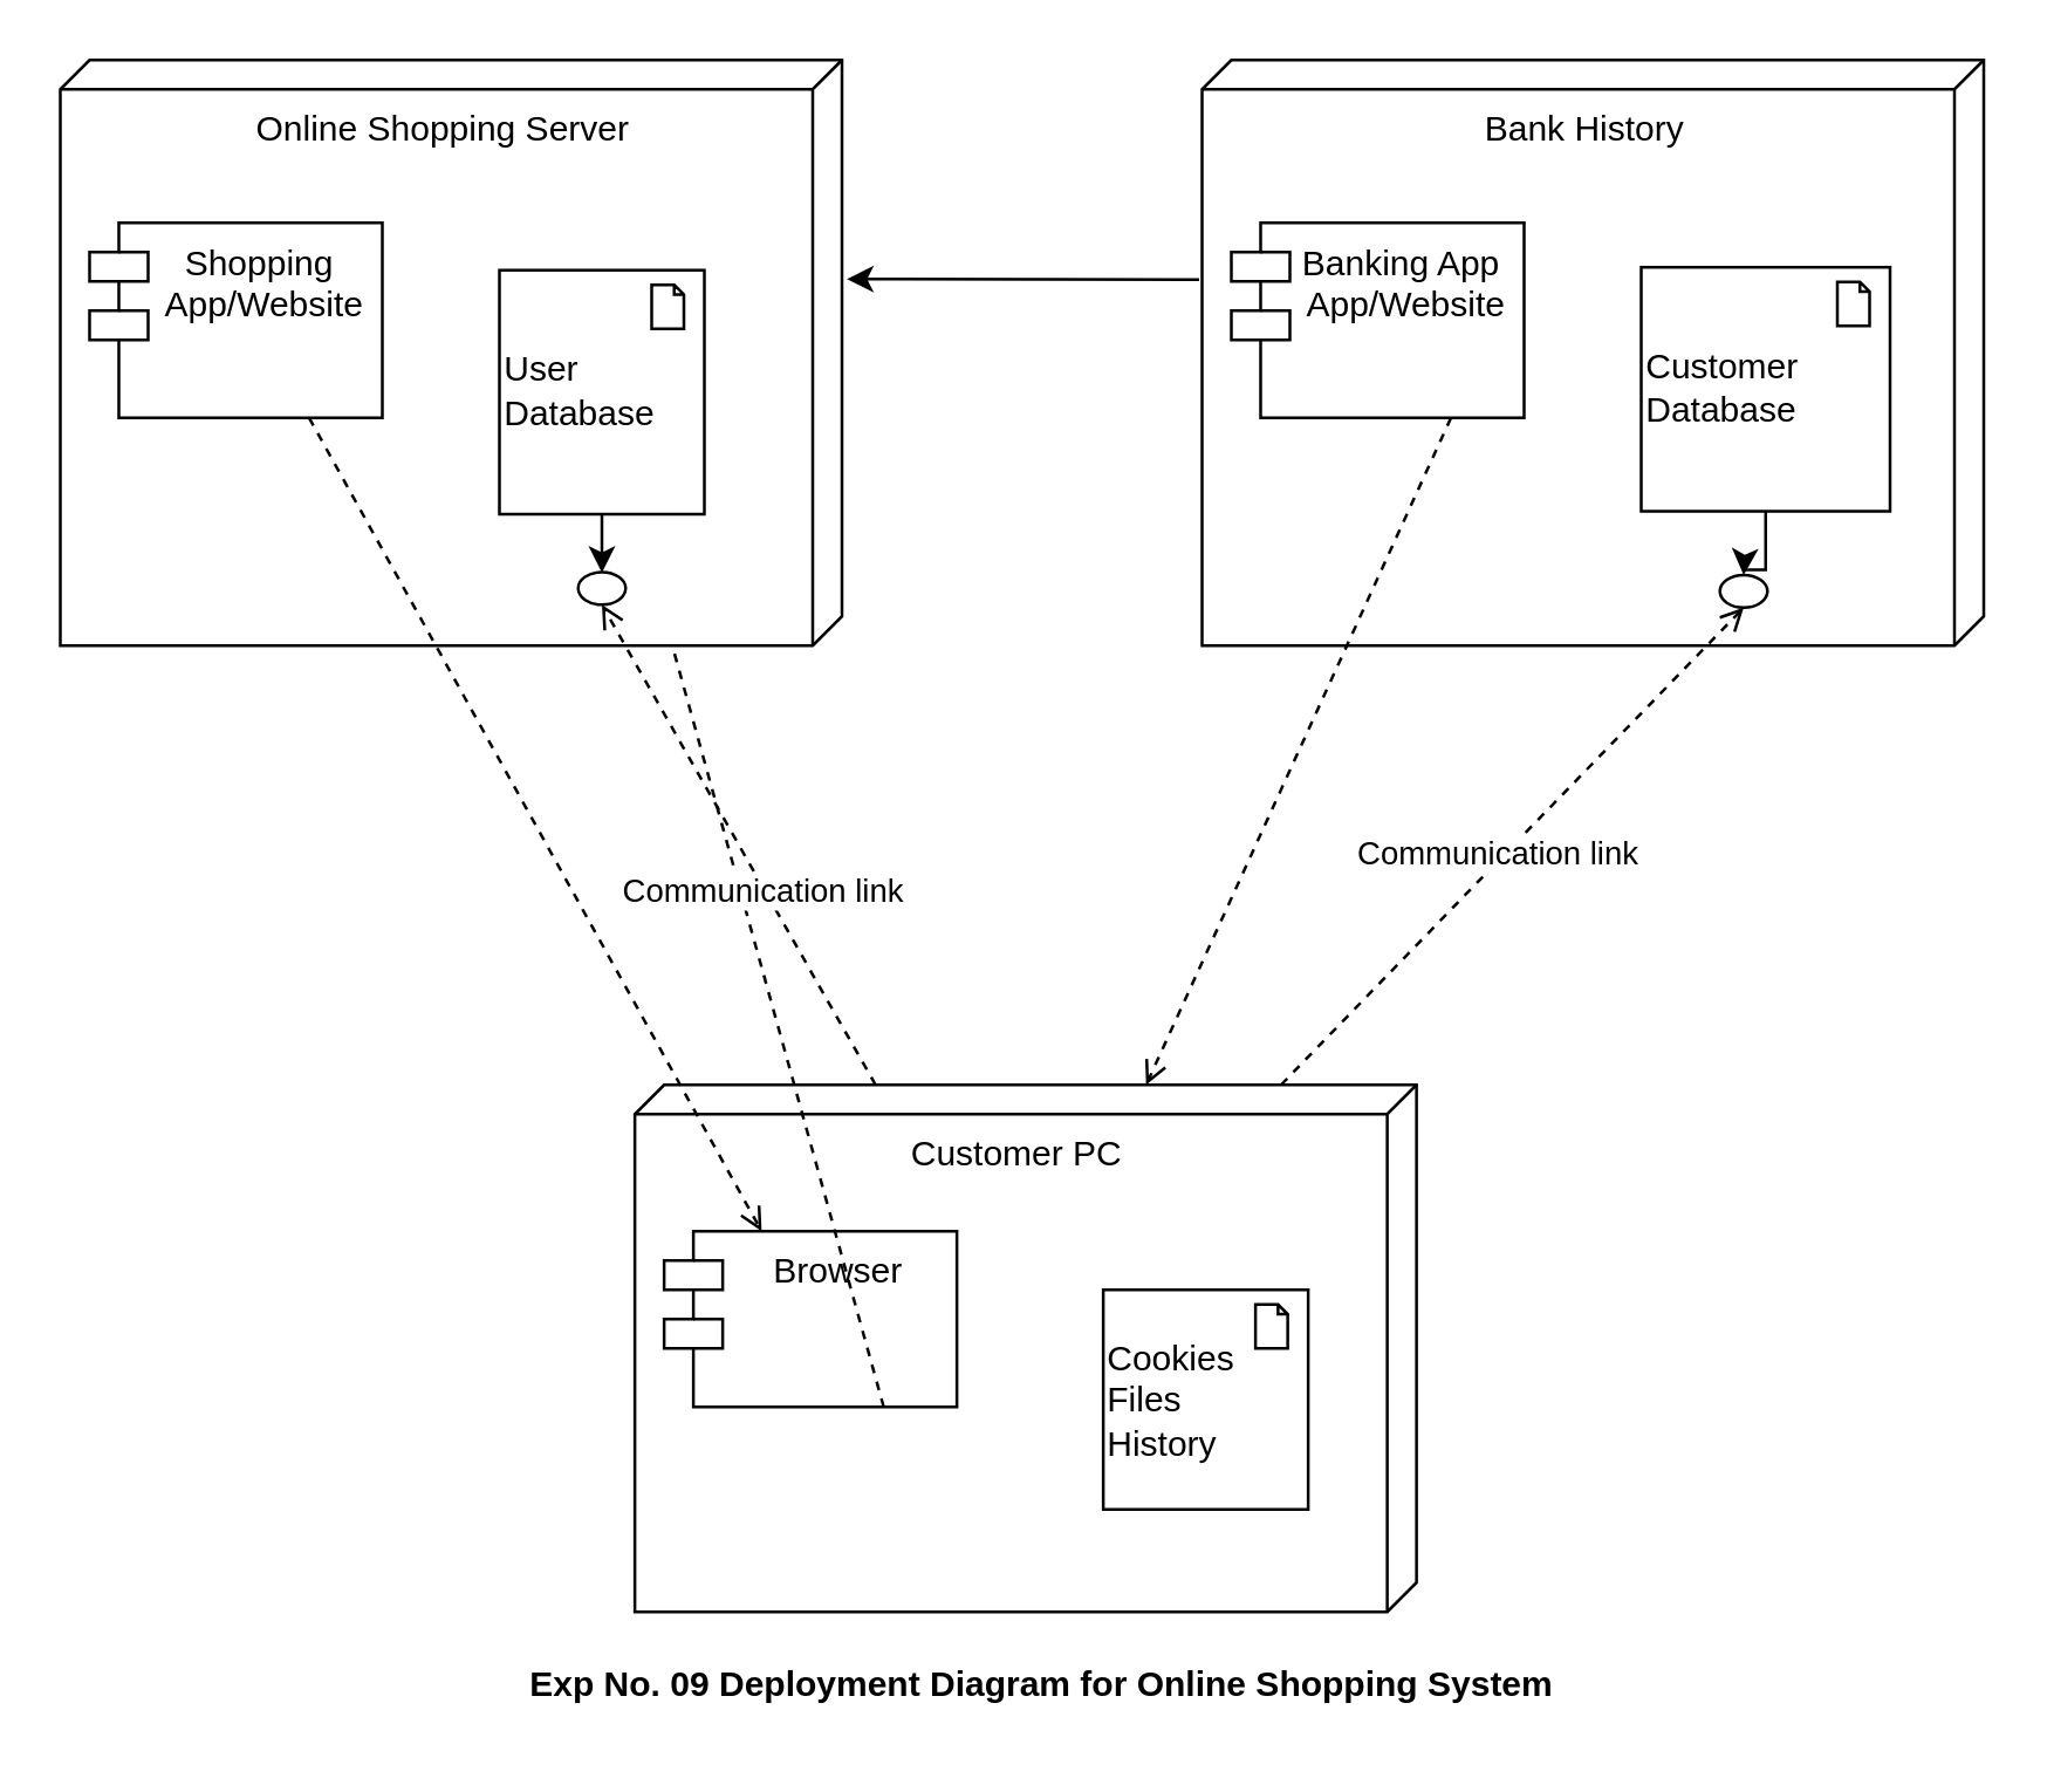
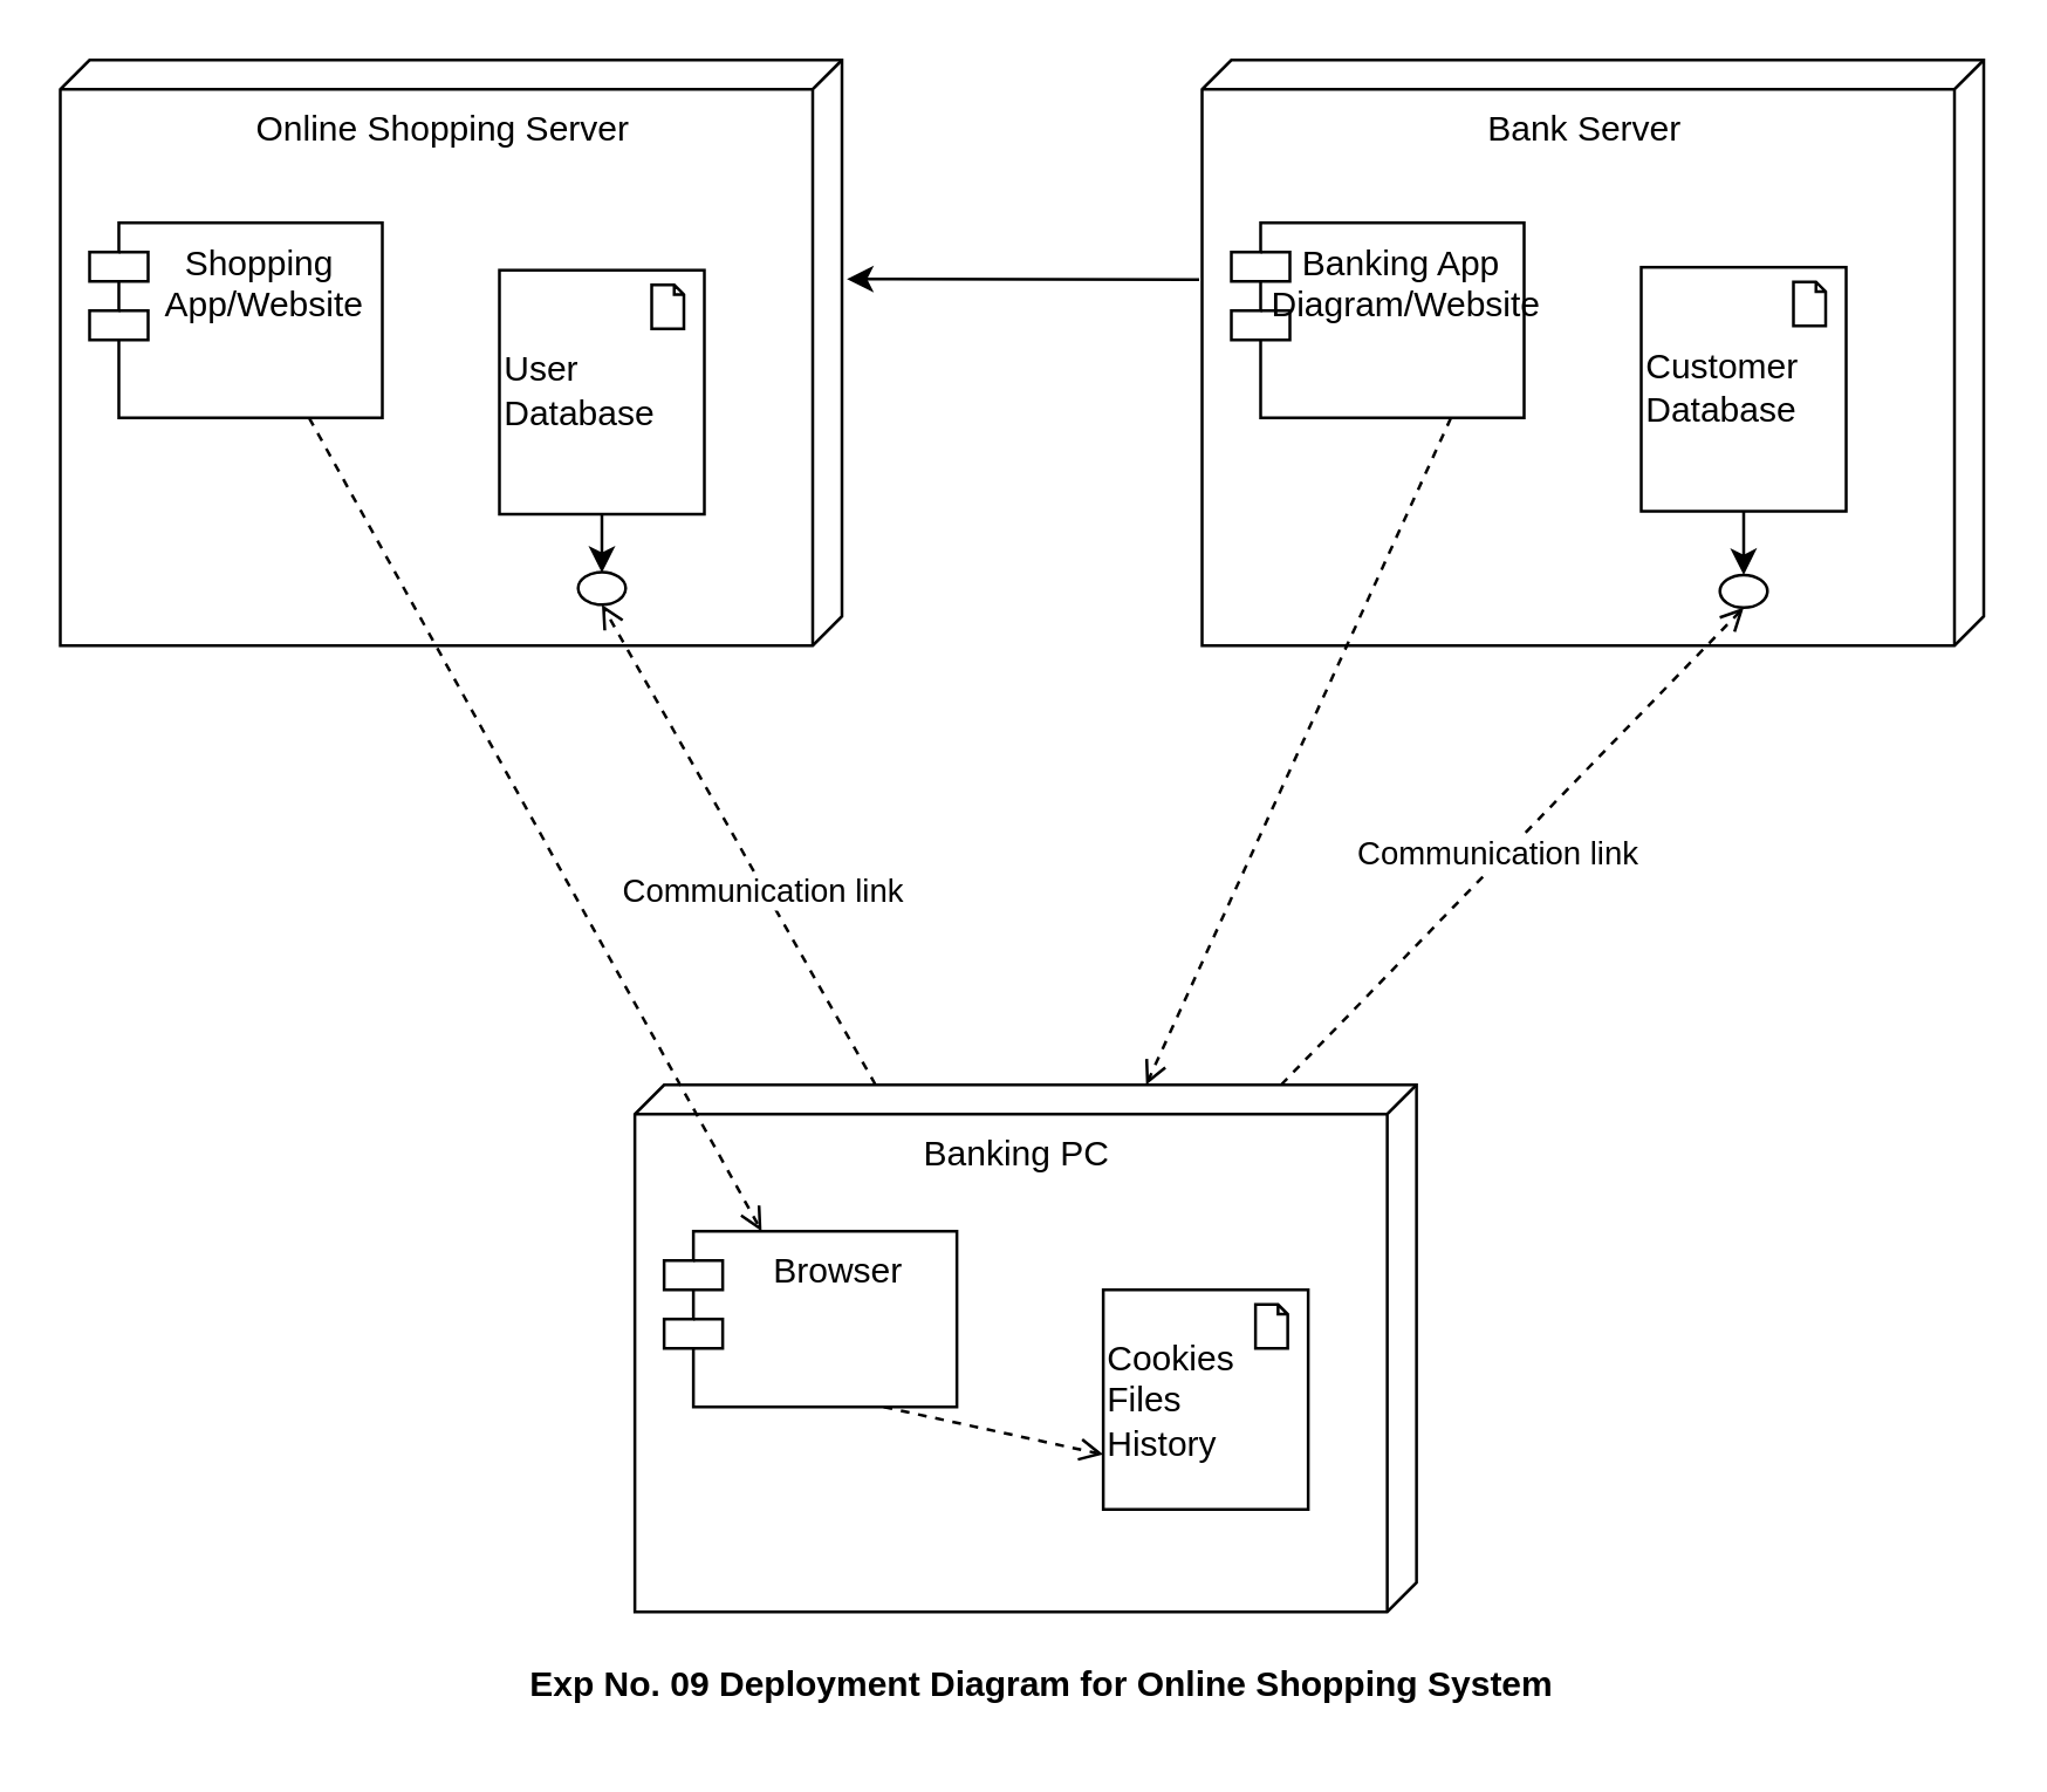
  <mxCell id="0" />
  <mxCell id="1" parent="0" />
  <mxCell id="2" value="&lt;b&gt;Exp No. 09 Deployment Diagram for Online Shopping System&lt;/b&gt;" style="text;html=1;align=center;verticalAlign=middle;resizable=0;points=[];autosize=1;strokeColor=none;fillColor=none;" parent="1" vertex="1"><mxGeometry x="170" y="560" width="370" height="30" as="geometry" /></mxCell>
  <mxCell id="3" value="" style="group" parent="1" vertex="1" connectable="0"><mxGeometry x="216.25" y="370" width="267" height="180" as="geometry" /></mxCell>
  <mxCell id="4" value="" style="group" parent="3" vertex="1" connectable="0"><mxGeometry width="267" height="180" as="geometry" /></mxCell>
- <mxCell id="5" value="Customer PC" style="verticalAlign=top;align=center;shape=cube;size=10;direction=south;html=1;boundedLbl=1;spacingLeft=5;whiteSpace=wrap;" parent="4" vertex="1"><mxGeometry width="267" height="180" as="geometry" /></mxCell>
+ <mxCell id="5" value="Banking PC" style="verticalAlign=top;align=center;shape=cube;size=10;direction=south;html=1;boundedLbl=1;spacingLeft=5;whiteSpace=wrap;" parent="4" vertex="1"><mxGeometry width="267" height="180" as="geometry" /></mxCell>
  <mxCell id="6" value="Browser" style="shape=module;align=left;spacingLeft=20;align=center;verticalAlign=top;whiteSpace=wrap;html=1;" parent="4" vertex="1"><mxGeometry x="10" y="50" width="100" height="60" as="geometry" /></mxCell>
  <mxCell id="7" value="Cookies&lt;br&gt;Files&lt;br&gt;&lt;div style=&quot;&quot;&gt;&lt;span style=&quot;background-color: initial;&quot;&gt;History&lt;/span&gt;&lt;/div&gt;" style="html=1;outlineConnect=0;whiteSpace=wrap;fillColor=none;shape=mxgraph.archimate.application;appType=artifact;gradientColor=default;align=left;" parent="4" vertex="1"><mxGeometry x="160" y="70" width="70" height="75" as="geometry" /></mxCell>
- <mxCell id="8" value="" style="html=1;verticalAlign=bottom;labelBackgroundColor=none;endArrow=open;endFill=0;dashed=1;rounded=0;exitX=0.75;exitY=1;exitDx=0;exitDy=0;" parent="4" source="6" target="13" edge="1"><mxGeometry width="160" relative="1" as="geometry"><mxPoint x="100" y="30" as="sourcePoint" /><mxPoint x="260" y="30" as="targetPoint" /></mxGeometry></mxCell>
+ <mxCell id="8" value="" style="html=1;verticalAlign=bottom;labelBackgroundColor=none;endArrow=open;endFill=0;dashed=1;rounded=0;exitX=0.75;exitY=1;exitDx=0;exitDy=0;entryX=0;entryY=0.75;entryDx=0;entryDy=0;entryPerimeter=0;" parent="4" source="6" target="7" edge="1"><mxGeometry width="160" relative="1" as="geometry"><mxPoint x="100" y="30" as="sourcePoint" /><mxPoint x="260" y="30" as="targetPoint" /></mxGeometry></mxCell>
  <mxCell id="9" value="" style="group" parent="1" vertex="1" connectable="0"><mxGeometry x="20" y="40" width="267" height="200" as="geometry" /></mxCell>
  <mxCell id="10" value="" style="group" parent="9" vertex="1" connectable="0"><mxGeometry y="-20" width="267" height="200" as="geometry" /></mxCell>
  <mxCell id="11" value="Online Shopping Server" style="verticalAlign=top;align=center;shape=cube;size=10;direction=south;html=1;boundedLbl=1;spacingLeft=5;whiteSpace=wrap;" parent="10" vertex="1"><mxGeometry width="267" height="200" as="geometry" /></mxCell>
  <mxCell id="12" value="Shopping&amp;nbsp;&lt;br&gt;App/Website" style="shape=module;align=left;spacingLeft=20;align=center;verticalAlign=top;whiteSpace=wrap;html=1;" parent="10" vertex="1"><mxGeometry x="10" y="55.556" width="100" height="66.667" as="geometry" /></mxCell>
  <mxCell id="13" value="User Database" style="html=1;outlineConnect=0;whiteSpace=wrap;fillColor=none;shape=mxgraph.archimate.application;appType=artifact;gradientColor=default;align=left;" parent="10" vertex="1"><mxGeometry x="150" y="71.778" width="70" height="83.333" as="geometry" /></mxCell>
  <mxCell id="14" value="" style="html=1;verticalAlign=bottom;labelBackgroundColor=none;endArrow=open;endFill=0;dashed=1;rounded=0;exitX=0.75;exitY=1;exitDx=0;exitDy=0;" parent="10" source="12" target="6" edge="1"><mxGeometry width="160" relative="1" as="geometry"><mxPoint x="100" y="33.333" as="sourcePoint" /><mxPoint x="260" y="33.333" as="targetPoint" /></mxGeometry></mxCell>
  <mxCell id="15" value="" style="ellipse;whiteSpace=wrap;html=1;align=left;fillColor=none;gradientColor=default;" parent="10" vertex="1"><mxGeometry x="176.88" y="174.89" width="16.25" height="11.11" as="geometry" /></mxCell>
  <mxCell id="16" value="" style="edgeStyle=orthogonalEdgeStyle;rounded=0;orthogonalLoop=1;jettySize=auto;html=1;" parent="10" source="13" target="15" edge="1"><mxGeometry relative="1" as="geometry" /></mxCell>
  <mxCell id="17" value="" style="html=1;verticalAlign=bottom;labelBackgroundColor=none;endArrow=open;endFill=0;dashed=1;rounded=0;entryX=0.5;entryY=1;entryDx=0;entryDy=0;" parent="1" source="5" target="15" edge="1"><mxGeometry width="160" relative="1" as="geometry"><mxPoint x="290" y="240" as="sourcePoint" /><mxPoint x="170" y="220" as="targetPoint" /></mxGeometry></mxCell>
  <mxCell id="18" value="Communication link" style="edgeLabel;html=1;align=center;verticalAlign=middle;resizable=0;points=[];" parent="17" vertex="1" connectable="0"><mxGeometry x="-0.181" y="1" relative="1" as="geometry"><mxPoint as="offset" /></mxGeometry></mxCell>
  <mxCell id="19" value="" style="group" parent="1" vertex="1" connectable="0"><mxGeometry x="410" y="40" width="267" height="200" as="geometry" /></mxCell>
  <mxCell id="20" value="" style="group" parent="19" vertex="1" connectable="0"><mxGeometry y="-20" width="267" height="200" as="geometry" /></mxCell>
- <mxCell id="21" value="Bank History" style="verticalAlign=top;align=center;shape=cube;size=10;direction=south;html=1;boundedLbl=1;spacingLeft=5;whiteSpace=wrap;" parent="20" vertex="1"><mxGeometry width="267" height="200" as="geometry" /></mxCell>
- <mxCell id="22" value="Banking App&amp;nbsp;&lt;br&gt;App/Website" style="shape=module;align=left;spacingLeft=20;align=center;verticalAlign=top;whiteSpace=wrap;html=1;" parent="20" vertex="1"><mxGeometry x="10" y="55.556" width="100" height="66.667" as="geometry" /></mxCell>
- <mxCell id="23" value="Customer&lt;br&gt;Database" style="html=1;outlineConnect=0;whiteSpace=wrap;fillColor=none;shape=mxgraph.archimate.application;appType=artifact;gradientColor=default;align=left;" parent="20" vertex="1"><mxGeometry x="150" y="70.778" width="85" height="83.333" as="geometry" /></mxCell>
+ <mxCell id="21" value="Bank Server" style="verticalAlign=top;align=center;shape=cube;size=10;direction=south;html=1;boundedLbl=1;spacingLeft=5;whiteSpace=wrap;" parent="20" vertex="1"><mxGeometry width="267" height="200" as="geometry" /></mxCell>
+ <mxCell id="22" value="Banking App&amp;nbsp;&lt;br&gt;Diagram/Website" style="shape=module;align=left;spacingLeft=20;align=center;verticalAlign=top;whiteSpace=wrap;html=1;" parent="20" vertex="1"><mxGeometry x="10" y="55.556" width="100" height="66.667" as="geometry" /></mxCell>
+ <mxCell id="23" value="Customer&lt;br&gt;Database" style="html=1;outlineConnect=0;whiteSpace=wrap;fillColor=none;shape=mxgraph.archimate.application;appType=artifact;gradientColor=default;align=left;" parent="20" vertex="1"><mxGeometry x="150" y="70.778" width="70" height="83.333" as="geometry" /></mxCell>
  <mxCell id="24" value="" style="html=1;verticalAlign=bottom;labelBackgroundColor=none;endArrow=open;endFill=0;dashed=1;rounded=0;exitX=0.75;exitY=1;exitDx=0;exitDy=0;" parent="20" source="22" target="5" edge="1"><mxGeometry width="160" relative="1" as="geometry"><mxPoint x="100" y="33.333" as="sourcePoint" /><mxPoint x="260" y="33.333" as="targetPoint" /></mxGeometry></mxCell>
  <mxCell id="25" value="" style="ellipse;whiteSpace=wrap;html=1;align=left;fillColor=none;gradientColor=default;" parent="20" vertex="1"><mxGeometry x="176.88" y="175.89" width="16.25" height="11.11" as="geometry" /></mxCell>
  <mxCell id="26" value="" style="edgeStyle=orthogonalEdgeStyle;rounded=0;orthogonalLoop=1;jettySize=auto;html=1;" parent="20" source="23" target="25" edge="1"><mxGeometry relative="1" as="geometry" /></mxCell>
  <mxCell id="27" value="" style="html=1;verticalAlign=bottom;labelBackgroundColor=none;endArrow=open;endFill=0;dashed=1;rounded=0;entryX=0.5;entryY=1;entryDx=0;entryDy=0;" parent="1" source="5" target="25" edge="1"><mxGeometry width="160" relative="1" as="geometry"><mxPoint x="290" y="240" as="sourcePoint" /><mxPoint x="450" y="240" as="targetPoint" /></mxGeometry></mxCell>
  <mxCell id="28" value="Communication link" style="edgeLabel;html=1;align=center;verticalAlign=middle;resizable=0;points=[];" parent="27" vertex="1" connectable="0"><mxGeometry x="-0.047" y="3" relative="1" as="geometry"><mxPoint as="offset" /></mxGeometry></mxCell>
  <mxCell id="29" style="edgeStyle=orthogonalEdgeStyle;rounded=0;orthogonalLoop=1;jettySize=auto;html=1;entryX=0.374;entryY=0.005;entryDx=0;entryDy=0;entryPerimeter=0;" parent="1" edge="1"><mxGeometry relative="1" as="geometry"><mxPoint x="404" y="95" as="sourcePoint" /><mxPoint x="288.665" y="94.8" as="targetPoint" /><Array as="points"><mxPoint x="409" y="94" /></Array></mxGeometry></mxCell>
